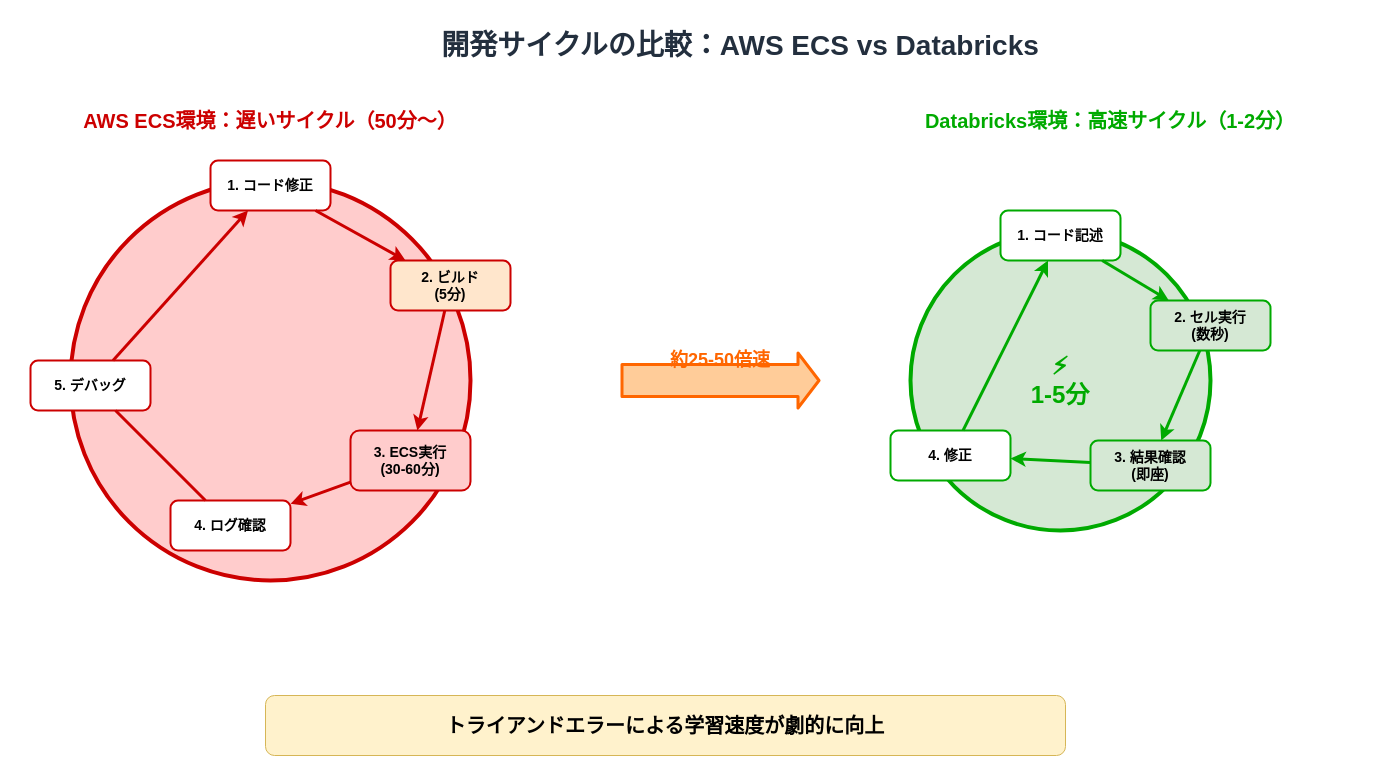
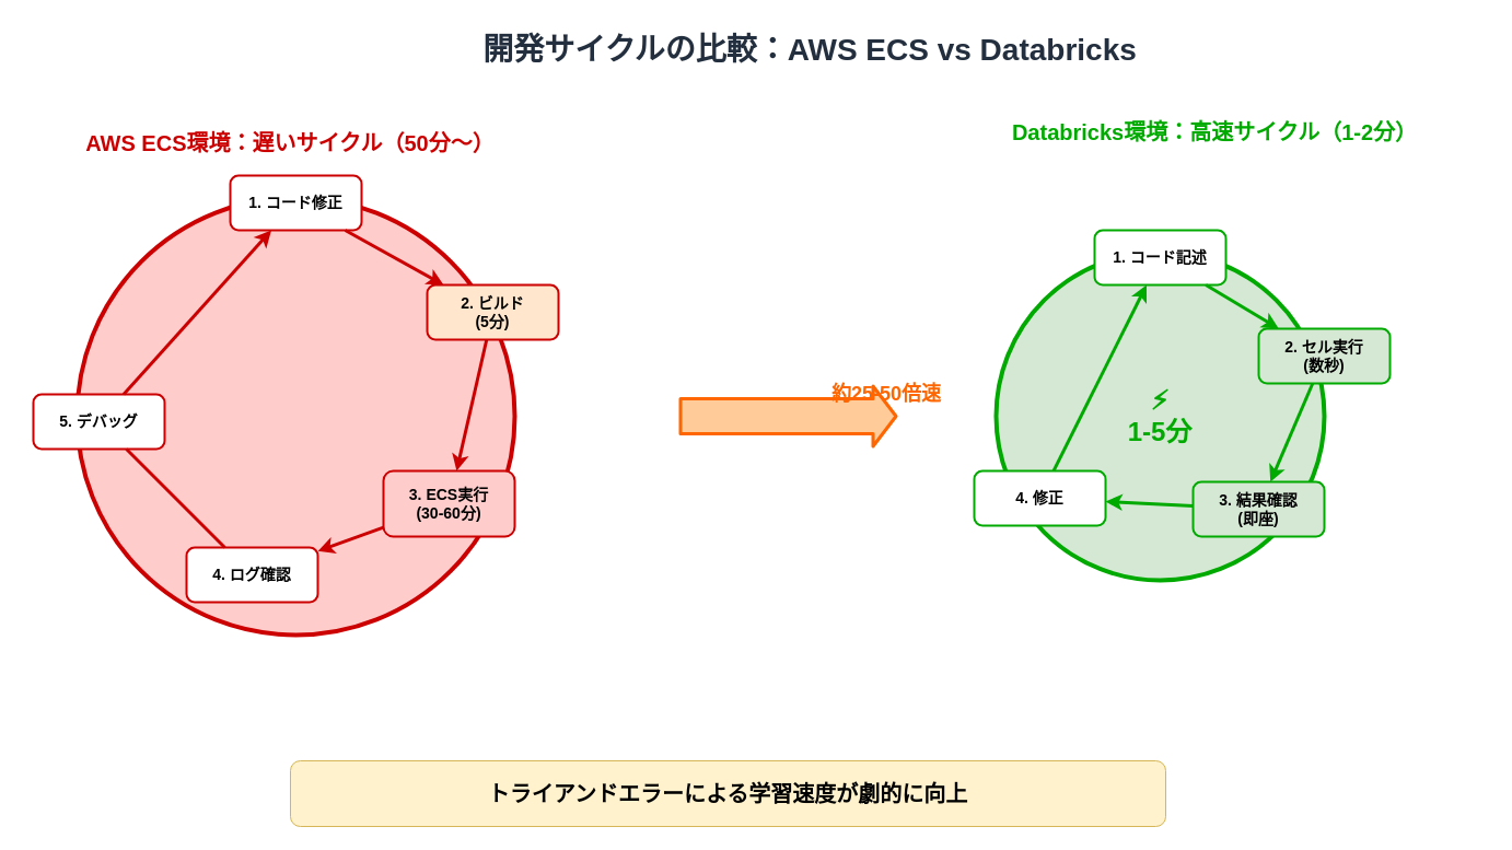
  <mxCell id="0" />
  <mxCell id="1" parent="0" />
  <mxCell id="2" value="開発サイクルの比較：AWS ECS vs Databricks" style="text;html=1;strokeColor=none;fillColor=none;align=center;verticalAlign=middle;whiteSpace=wrap;rounded=0;fontSize=28;fontStyle=1;fontColor=#232F3E;" vertex="1" parent="1"><mxGeometry x="340" y="20" width="800" height="50" as="geometry" /></mxCell>
- <mxCell id="3" value="AWS ECS環境：遅いサイクル（50分～）" style="text;html=1;strokeColor=none;fillColor=none;align=center;verticalAlign=middle;whiteSpace=wrap;rounded=0;fontSize=20;fontStyle=1;fontColor=#CC0000;" vertex="1" parent="1"><mxGeometry x="20" y="100" width="500" height="40" as="geometry" /></mxCell>
+ <mxCell id="3" value="AWS ECS環境：遅いサイクル（50分～）" style="text;html=1;strokeColor=none;fillColor=none;align=center;verticalAlign=middle;whiteSpace=wrap;rounded=0;fontSize=20;fontStyle=1;fontColor=#CC0000;" vertex="1" parent="1"><mxGeometry x="15" y="110" width="500" height="40" as="geometry" /></mxCell>
  <mxCell id="4" value="" style="ellipse;whiteSpace=wrap;html=1;aspect=fixed;fillColor=#ffcccc;strokeColor=#CC0000;strokeWidth=4;" vertex="1" parent="1"><mxGeometry x="70" y="180" width="400" height="400" as="geometry" /></mxCell>
  <mxCell id="5" value="1. コード修正" style="rounded=1;whiteSpace=wrap;html=1;fillColor=#ffffff;strokeColor=#CC0000;strokeWidth=2;fontSize=14;fontStyle=1;" vertex="1" parent="1"><mxGeometry x="210" y="160" width="120" height="50" as="geometry" /></mxCell>
  <mxCell id="6" value="2. ビルド&lt;br&gt;(5分)" style="rounded=1;whiteSpace=wrap;html=1;fillColor=#ffe6cc;strokeColor=#CC0000;strokeWidth=2;fontSize=14;fontStyle=1;" vertex="1" parent="1"><mxGeometry x="390" y="260" width="120" height="50" as="geometry" /></mxCell>
  <mxCell id="7" value="3. ECS実行&lt;br&gt;(30-60分)" style="rounded=1;whiteSpace=wrap;html=1;fillColor=#ffcccc;strokeColor=#CC0000;strokeWidth=2;fontSize=14;fontStyle=1;" vertex="1" parent="1"><mxGeometry x="350" y="430" width="120" height="60" as="geometry" /></mxCell>
  <mxCell id="8" value="4. ログ確認" style="rounded=1;whiteSpace=wrap;html=1;fillColor=#ffffff;strokeColor=#CC0000;strokeWidth=2;fontSize=14;fontStyle=1;" vertex="1" parent="1"><mxGeometry x="170" y="500" width="120" height="50" as="geometry" /></mxCell>
  <mxCell id="9" value="5. デバッグ" style="rounded=1;whiteSpace=wrap;html=1;fillColor=#ffffff;strokeColor=#CC0000;strokeWidth=2;fontSize=14;fontStyle=1;" vertex="1" parent="1"><mxGeometry x="30" y="360" width="120" height="50" as="geometry" /></mxCell>
  <mxCell id="10" value="" style="curved=1;endArrow=classic;html=1;strokeWidth=3;strokeColor=#CC0000;" edge="1" parent="1" source="5" target="6"><mxGeometry width="50" height="50" relative="1" as="geometry"><mxPoint x="340" y="380" as="sourcePoint" /><mxPoint x="390" y="330" as="targetPoint" /></mxGeometry></mxCell>
  <mxCell id="11" value="" style="curved=1;endArrow=classic;html=1;strokeWidth=3;strokeColor=#CC0000;" edge="1" parent="1" source="6" target="7"><mxGeometry width="50" height="50" relative="1" as="geometry"><mxPoint x="340" y="380" as="sourcePoint" /><mxPoint x="390" y="330" as="targetPoint" /></mxGeometry></mxCell>
  <mxCell id="12" value="" style="curved=1;endArrow=classic;html=1;strokeWidth=3;strokeColor=#CC0000;" edge="1" parent="1" source="7" target="8"><mxGeometry width="50" height="50" relative="1" as="geometry"><mxPoint x="340" y="380" as="sourcePoint" /><mxPoint x="390" y="330" as="targetPoint" /></mxGeometry></mxCell>
  <mxCell id="13" value="" style="curved=1;endArrow=none;html=1;strokeWidth=3;strokeColor=#CC0000;" edge="1" parent="1" source="8" target="9"><mxGeometry width="50" height="50" relative="1" as="geometry"><mxPoint x="340" y="380" as="sourcePoint" /><mxPoint x="390" y="330" as="targetPoint" /></mxGeometry></mxCell>
  <mxCell id="14" value="" style="curved=1;endArrow=classic;html=1;strokeWidth=3;strokeColor=#CC0000;" edge="1" parent="1" source="9" target="5"><mxGeometry width="50" height="50" relative="1" as="geometry"><mxPoint x="340" y="380" as="sourcePoint" /><mxPoint x="390" y="330" as="targetPoint" /></mxGeometry></mxCell>
  <mxCell id="15" value="Databricks環境：高速サイクル（1-2分）" style="text;html=1;strokeColor=none;fillColor=none;align=center;verticalAlign=middle;whiteSpace=wrap;rounded=0;fontSize=20;fontStyle=1;fontColor=#00AA00;" vertex="1" parent="1"><mxGeometry x="860" y="100" width="500" height="40" as="geometry" /></mxCell>
  <mxCell id="16" value="" style="ellipse;whiteSpace=wrap;html=1;aspect=fixed;fillColor=#d5e8d4;strokeColor=#00AA00;strokeWidth=4;" vertex="1" parent="1"><mxGeometry x="910" y="230" width="300" height="300" as="geometry" /></mxCell>
  <mxCell id="17" value="1. コード記述" style="rounded=1;whiteSpace=wrap;html=1;fillColor=#ffffff;strokeColor=#00AA00;strokeWidth=2;fontSize=14;fontStyle=1;" vertex="1" parent="1"><mxGeometry x="1000" y="210" width="120" height="50" as="geometry" /></mxCell>
  <mxCell id="18" value="2. セル実行&lt;br&gt;(数秒)" style="rounded=1;whiteSpace=wrap;html=1;fillColor=#d5e8d4;strokeColor=#00AA00;strokeWidth=2;fontSize=14;fontStyle=1;" vertex="1" parent="1"><mxGeometry x="1150" y="300" width="120" height="50" as="geometry" /></mxCell>
  <mxCell id="19" value="3. 結果確認&lt;br&gt;(即座)" style="rounded=1;whiteSpace=wrap;html=1;fillColor=#d5e8d4;strokeColor=#00AA00;strokeWidth=2;fontSize=14;fontStyle=1;" vertex="1" parent="1"><mxGeometry x="1090" y="440" width="120" height="50" as="geometry" /></mxCell>
  <mxCell id="20" value="4. 修正" style="rounded=1;whiteSpace=wrap;html=1;fillColor=#ffffff;strokeColor=#00AA00;strokeWidth=2;fontSize=14;fontStyle=1;" vertex="1" parent="1"><mxGeometry x="890" y="430" width="120" height="50" as="geometry" /></mxCell>
  <mxCell id="21" value="" style="curved=1;endArrow=classic;html=1;strokeWidth=3;strokeColor=#00AA00;" edge="1" parent="1" source="17" target="18"><mxGeometry width="50" height="50" relative="1" as="geometry"><mxPoint x="1040" y="380" as="sourcePoint" /><mxPoint x="1090" y="330" as="targetPoint" /></mxGeometry></mxCell>
  <mxCell id="22" value="" style="curved=1;endArrow=classic;html=1;strokeWidth=3;strokeColor=#00AA00;" edge="1" parent="1" source="18" target="19"><mxGeometry width="50" height="50" relative="1" as="geometry"><mxPoint x="1040" y="380" as="sourcePoint" /><mxPoint x="1090" y="330" as="targetPoint" /></mxGeometry></mxCell>
  <mxCell id="23" value="" style="curved=1;endArrow=classic;html=1;strokeWidth=3;strokeColor=#00AA00;" edge="1" parent="1" source="19" target="20"><mxGeometry width="50" height="50" relative="1" as="geometry"><mxPoint x="1040" y="380" as="sourcePoint" /><mxPoint x="1090" y="330" as="targetPoint" /></mxGeometry></mxCell>
  <mxCell id="24" value="" style="curved=1;endArrow=classic;html=1;strokeWidth=3;strokeColor=#00AA00;" edge="1" parent="1" source="20" target="17"><mxGeometry width="50" height="50" relative="1" as="geometry"><mxPoint x="1040" y="380" as="sourcePoint" /><mxPoint x="1090" y="330" as="targetPoint" /></mxGeometry></mxCell>
  <mxCell id="25" value="⚡&lt;br&gt;1-5分" style="text;html=1;strokeColor=none;fillColor=none;align=center;verticalAlign=middle;whiteSpace=wrap;rounded=0;fontSize=24;fontStyle=1;fontColor=#00AA00;" vertex="1" parent="1"><mxGeometry x="990" y="340" width="140" height="80" as="geometry" /></mxCell>
  <mxCell id="26" value="" style="shape=flexArrow;endArrow=classic;html=1;strokeWidth=3;fillColor=#ffcc99;strokeColor=#FF6600;width=30;endSize=6;" edge="1" parent="1"><mxGeometry width="50" height="50" relative="1" as="geometry"><mxPoint x="620" y="380" as="sourcePoint" /><mxPoint x="820" y="380" as="targetPoint" /></mxGeometry></mxCell>
- <mxCell id="27" value="約25-50倍速" style="text;html=1;strokeColor=none;fillColor=none;align=center;verticalAlign=middle;whiteSpace=wrap;rounded=0;fontSize=18;fontStyle=1;fontColor=#FF6600;" vertex="1" parent="1"><mxGeometry x="640" y="340" width="160" height="40" as="geometry" /></mxCell>
+ <mxCell id="27" value="約25-50倍速" style="text;html=1;strokeColor=none;fillColor=none;align=center;verticalAlign=middle;whiteSpace=wrap;rounded=0;fontSize=18;fontStyle=1;fontColor=#FF6600;" vertex="1" parent="1"><mxGeometry x="730" y="340" width="160" height="40" as="geometry" /></mxCell>
  <mxCell id="28" value="トライアンドエラーによる学習速度が劇的に向上" style="rounded=1;whiteSpace=wrap;html=1;fillColor=#fff2cc;strokeColor=#d6b656;fontSize=20;fontStyle=1;align=center;" vertex="1" parent="1"><mxGeometry x="265" y="695" width="800" height="60" as="geometry" /></mxCell>
